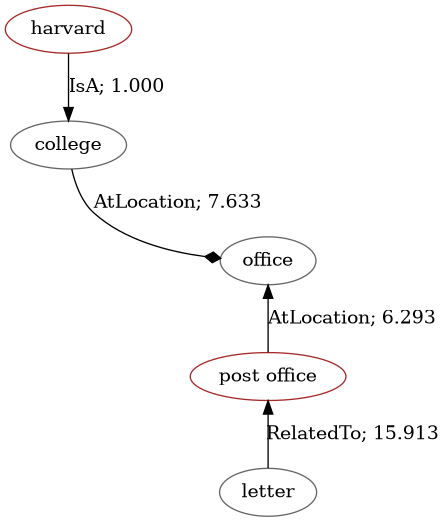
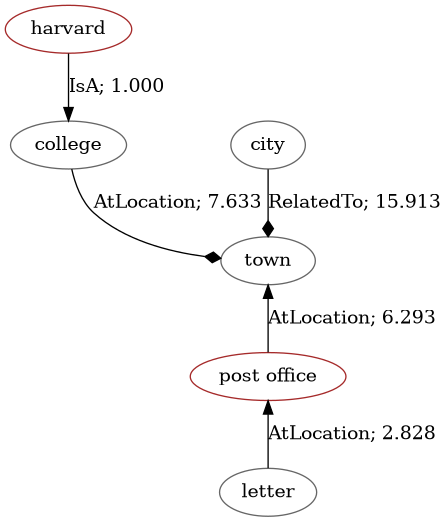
  digraph {
    node [color=gray40]
    edge [dir=forward]
    n1 [color=brown label=harvard]
    n2 [label=college]
-   n3 [label=office]
+   n3 [label=town]
+   n4 [label=city]
    n5 [color=brown label="post office"]
    n6 [label=letter]
    n1 -> n2 [arrowhead=normal label="IsA; 1.000" weight=1.000]
    n2 -> n3 [arrowhead=diamond label="AtLocation; 7.633" weight=7.633]
    n3 -> n5 [dir=back label="AtLocation; 6.293" weight=6.293]
-   n5 -> n6 [dir=back label="RelatedTo; 15.913" weight=2.828]
+   n4 -> n3 [arrowhead=diamond label="RelatedTo; 15.913" weight=15.913]
+   n5 -> n6 [dir=back label="AtLocation; 2.828" weight=2.828]
  }
